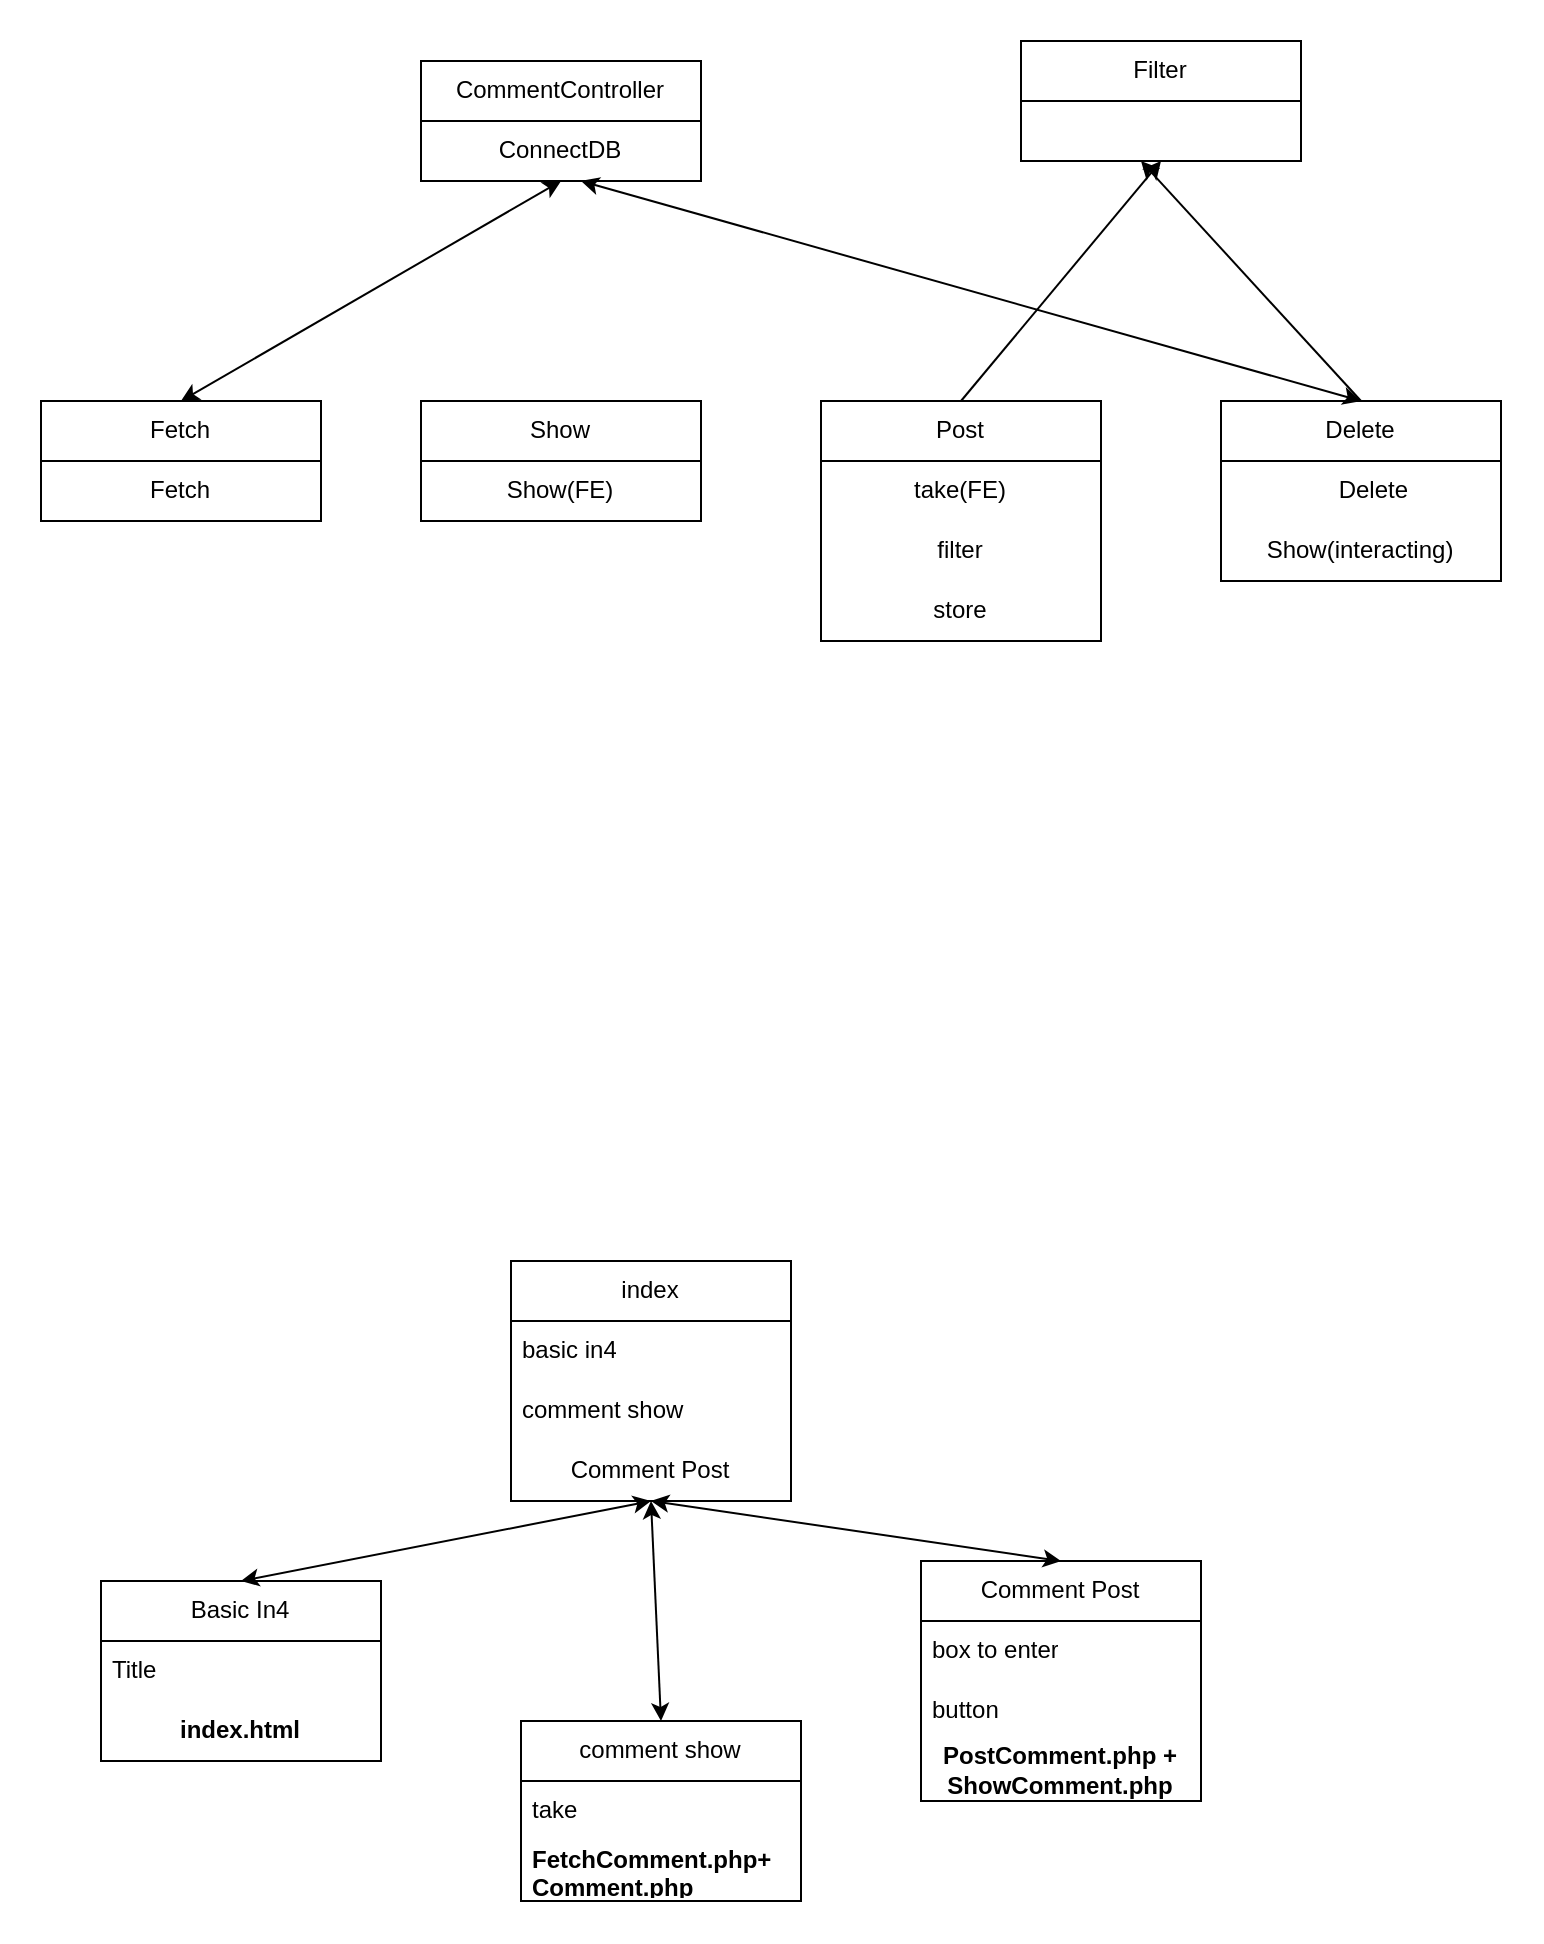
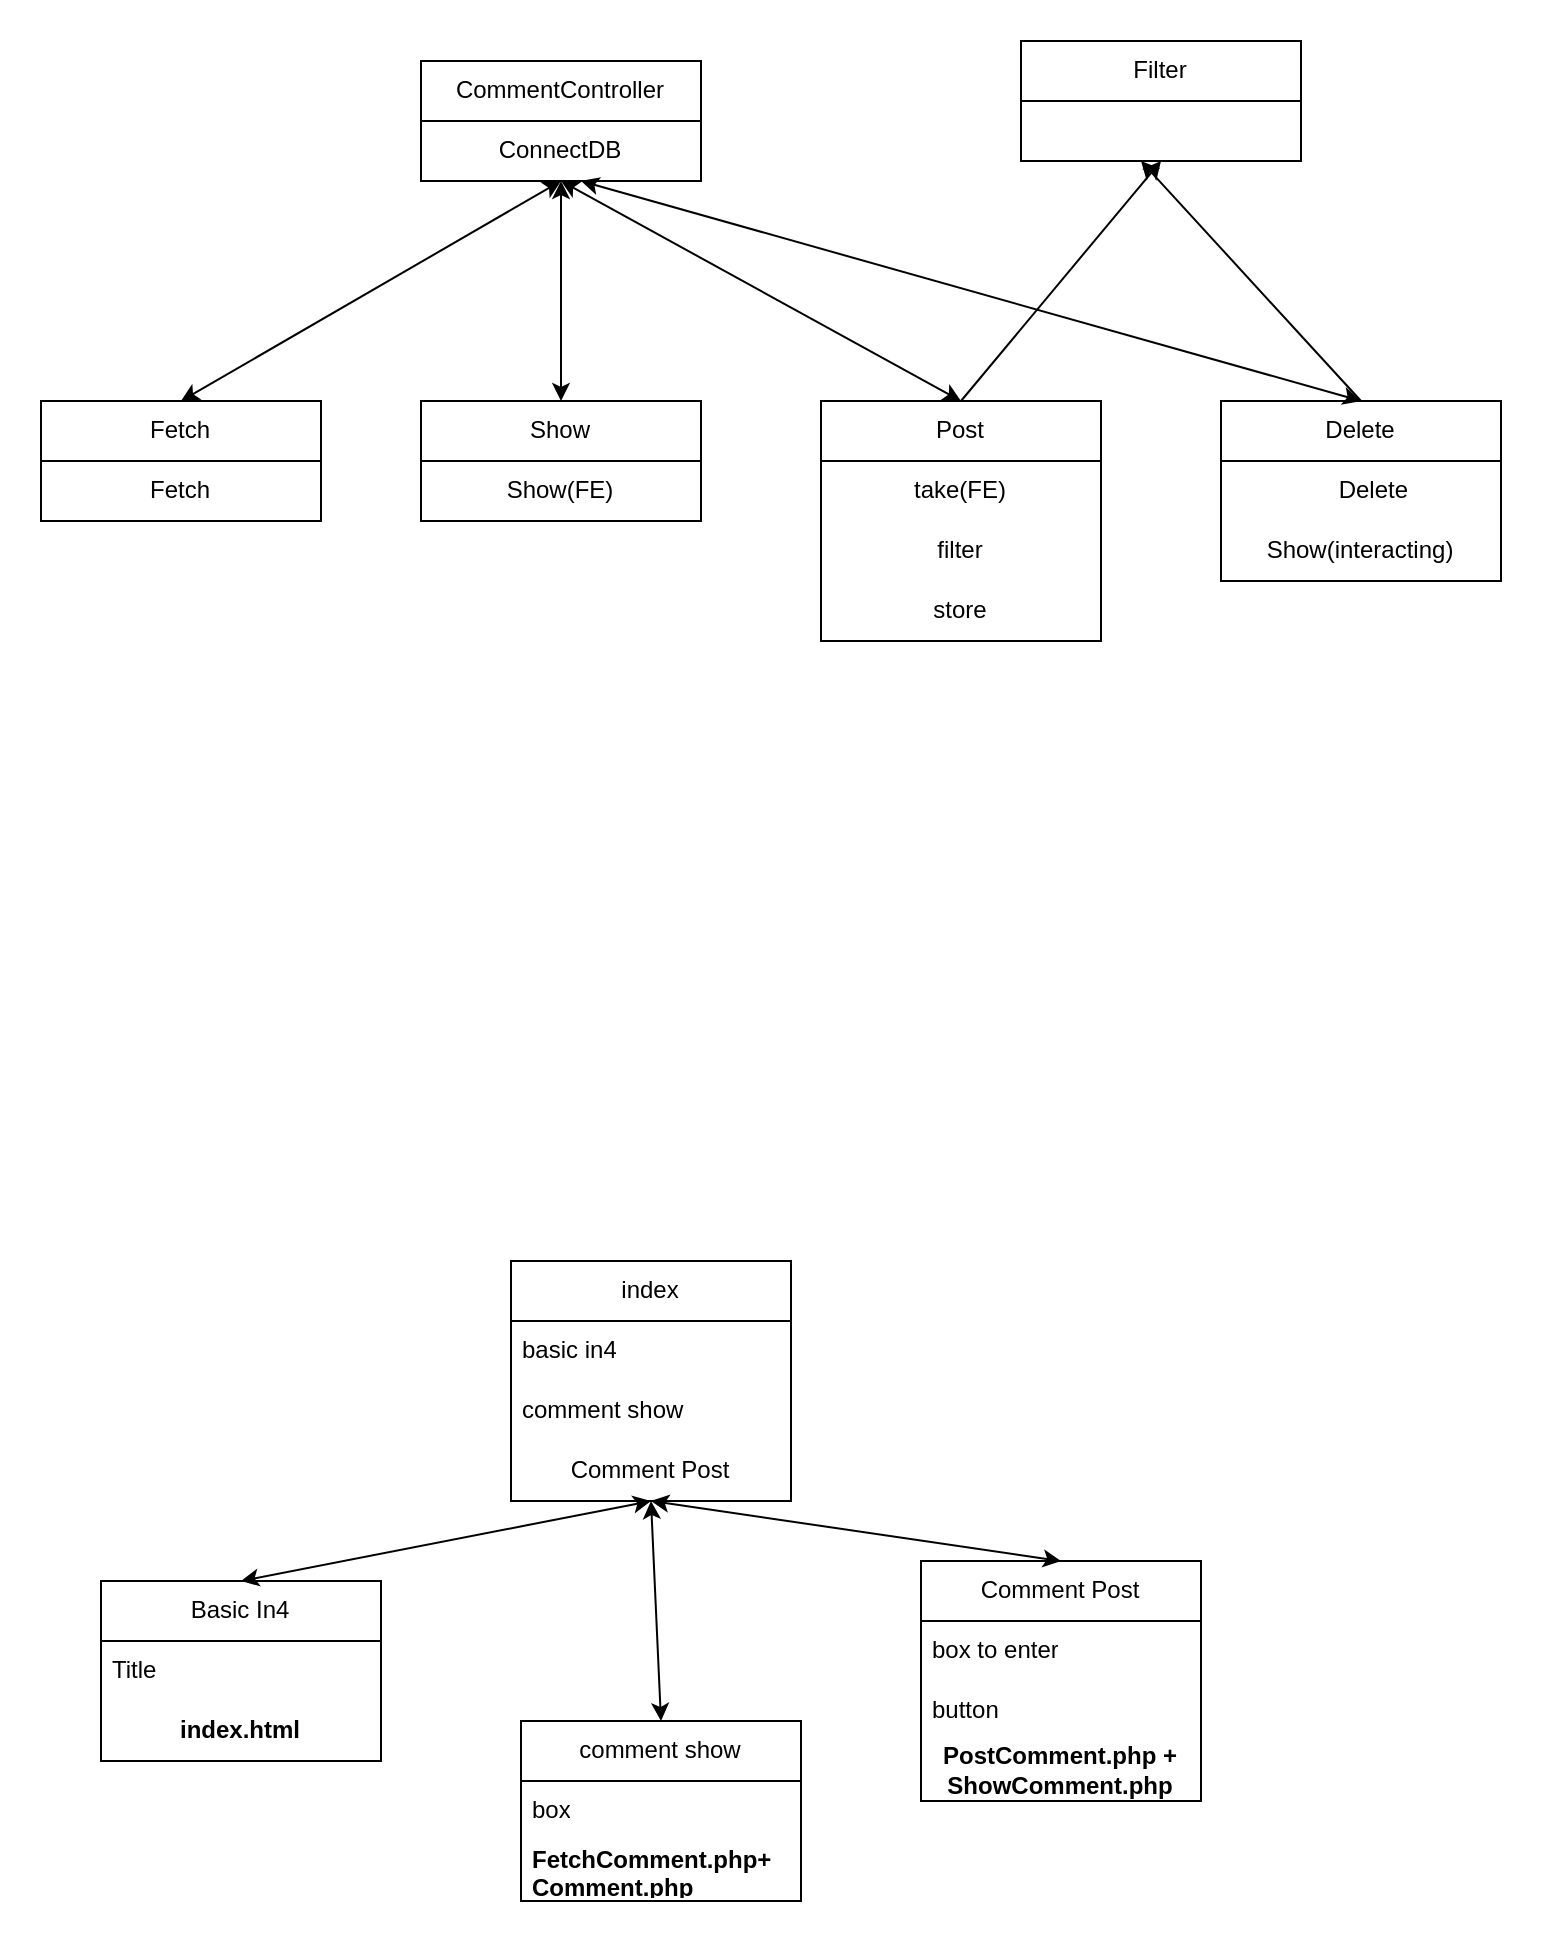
  <mxCell id="0" />
  <mxCell id="1" parent="0" />
  <mxCell id="2" value="CommentController" style="swimlane;fontStyle=0;childLayout=stackLayout;horizontal=1;startSize=30;horizontalStack=0;resizeParent=1;resizeParentMax=0;resizeLast=0;collapsible=1;marginBottom=0;whiteSpace=wrap;html=1;" parent="1" vertex="1"><mxGeometry x="210" y="30" width="140" height="60" as="geometry"><mxRectangle x="360" y="70" width="140" height="30" as="alternateBounds" /></mxGeometry></mxCell>
  <mxCell id="3" value="ConnectDB" style="text;html=1;strokeColor=none;fillColor=none;align=center;verticalAlign=middle;whiteSpace=wrap;rounded=0;" parent="2" vertex="1"><mxGeometry y="30" width="140" height="30" as="geometry" /></mxCell>
  <mxCell id="4" value="Fetch" style="swimlane;fontStyle=0;childLayout=stackLayout;horizontal=1;startSize=30;horizontalStack=0;resizeParent=1;resizeParentMax=0;resizeLast=0;collapsible=1;marginBottom=0;whiteSpace=wrap;html=1;" parent="1" vertex="1"><mxGeometry x="20" y="200" width="140" height="60" as="geometry" /></mxCell>
  <mxCell id="5" value="Fetch" style="text;html=1;strokeColor=none;fillColor=none;align=center;verticalAlign=middle;whiteSpace=wrap;rounded=0;" parent="4" vertex="1"><mxGeometry y="30" width="140" height="30" as="geometry" /></mxCell>
  <mxCell id="6" value="Post" style="swimlane;fontStyle=0;childLayout=stackLayout;horizontal=1;startSize=30;horizontalStack=0;resizeParent=1;resizeParentMax=0;resizeLast=0;collapsible=1;marginBottom=0;whiteSpace=wrap;html=1;" parent="1" vertex="1"><mxGeometry x="410" y="200" width="140" height="120" as="geometry" /></mxCell>
  <mxCell id="7" value="take(FE)" style="text;html=1;strokeColor=none;fillColor=none;align=center;verticalAlign=middle;whiteSpace=wrap;rounded=0;" parent="6" vertex="1"><mxGeometry y="30" width="140" height="30" as="geometry" /></mxCell>
  <mxCell id="8" value="filter" style="text;html=1;strokeColor=none;fillColor=none;align=center;verticalAlign=middle;whiteSpace=wrap;rounded=0;" parent="6" vertex="1"><mxGeometry y="60" width="140" height="30" as="geometry" /></mxCell>
  <mxCell id="9" value="store" style="text;html=1;strokeColor=none;fillColor=none;align=center;verticalAlign=middle;whiteSpace=wrap;rounded=0;" parent="6" vertex="1"><mxGeometry y="90" width="140" height="30" as="geometry" /></mxCell>
  <mxCell id="10" value="Show" style="swimlane;fontStyle=0;childLayout=stackLayout;horizontal=1;startSize=30;horizontalStack=0;resizeParent=1;resizeParentMax=0;resizeLast=0;collapsible=1;marginBottom=0;whiteSpace=wrap;html=1;" parent="1" vertex="1"><mxGeometry x="210" y="200" width="140" height="60" as="geometry" /></mxCell>
  <mxCell id="11" value="Show(FE)" style="text;html=1;strokeColor=none;fillColor=none;align=center;verticalAlign=middle;whiteSpace=wrap;rounded=0;" parent="10" vertex="1"><mxGeometry y="30" width="140" height="30" as="geometry" /></mxCell>
+ <mxCell id="12" value="" style="endArrow=classic;startArrow=classic;html=1;rounded=0;entryX=0.5;entryY=1;entryDx=0;entryDy=0;exitX=0.5;exitY=0;exitDx=0;exitDy=0;" parent="1" source="10" target="3" edge="1"><mxGeometry width="50" height="50" relative="1" as="geometry"><mxPoint x="250" y="320" as="sourcePoint" /><mxPoint x="300" y="270" as="targetPoint" /></mxGeometry></mxCell>
  <mxCell id="13" value="" style="endArrow=classic;startArrow=classic;html=1;rounded=0;entryX=0.5;entryY=1;entryDx=0;entryDy=0;exitX=0.5;exitY=0;exitDx=0;exitDy=0;" parent="1" source="4" target="3" edge="1"><mxGeometry width="50" height="50" relative="1" as="geometry"><mxPoint x="250" y="320" as="sourcePoint" /><mxPoint x="300" y="270" as="targetPoint" /></mxGeometry></mxCell>
+ <mxCell id="14" value="" style="endArrow=classic;startArrow=classic;html=1;rounded=0;entryX=0.5;entryY=1;entryDx=0;entryDy=0;exitX=0.5;exitY=0;exitDx=0;exitDy=0;" parent="1" source="6" target="3" edge="1"><mxGeometry width="50" height="50" relative="1" as="geometry"><mxPoint x="250" y="320" as="sourcePoint" /><mxPoint x="300" y="270" as="targetPoint" /></mxGeometry></mxCell>
  <mxCell id="15" value="index" style="swimlane;fontStyle=0;childLayout=stackLayout;horizontal=1;startSize=30;horizontalStack=0;resizeParent=1;resizeParentMax=0;resizeLast=0;collapsible=1;marginBottom=0;whiteSpace=wrap;html=1;" parent="1" vertex="1"><mxGeometry x="255" y="630" width="140" height="120" as="geometry" /></mxCell>
  <mxCell id="16" value="basic in4" style="text;strokeColor=none;fillColor=none;align=left;verticalAlign=middle;spacingLeft=4;spacingRight=4;overflow=hidden;points=[[0,0.5],[1,0.5]];portConstraint=eastwest;rotatable=0;whiteSpace=wrap;html=1;" parent="15" vertex="1"><mxGeometry y="30" width="140" height="30" as="geometry" /></mxCell>
  <mxCell id="17" value="comment show" style="text;strokeColor=none;fillColor=none;align=left;verticalAlign=middle;spacingLeft=4;spacingRight=4;overflow=hidden;points=[[0,0.5],[1,0.5]];portConstraint=eastwest;rotatable=0;whiteSpace=wrap;html=1;" parent="15" vertex="1"><mxGeometry y="60" width="140" height="30" as="geometry" /></mxCell>
  <mxCell id="18" value="Comment Post" style="text;html=1;strokeColor=none;fillColor=none;align=center;verticalAlign=middle;whiteSpace=wrap;rounded=0;" parent="15" vertex="1"><mxGeometry y="90" width="140" height="30" as="geometry" /></mxCell>
  <mxCell id="19" value="Basic In4" style="swimlane;fontStyle=0;childLayout=stackLayout;horizontal=1;startSize=30;horizontalStack=0;resizeParent=1;resizeParentMax=0;resizeLast=0;collapsible=1;marginBottom=0;whiteSpace=wrap;html=1;" parent="1" vertex="1"><mxGeometry x="50" y="790" width="140" height="90" as="geometry" /></mxCell>
  <mxCell id="20" value="Title" style="text;strokeColor=none;fillColor=none;align=left;verticalAlign=middle;spacingLeft=4;spacingRight=4;overflow=hidden;points=[[0,0.5],[1,0.5]];portConstraint=eastwest;rotatable=0;whiteSpace=wrap;html=1;" parent="19" vertex="1"><mxGeometry y="30" width="140" height="30" as="geometry" /></mxCell>
  <mxCell id="21" value="&lt;b&gt;index.html&lt;/b&gt;" style="text;html=1;strokeColor=none;fillColor=none;align=center;verticalAlign=middle;whiteSpace=wrap;rounded=0;" parent="19" vertex="1"><mxGeometry y="60" width="140" height="30" as="geometry" /></mxCell>
  <mxCell id="22" value="comment show" style="swimlane;fontStyle=0;childLayout=stackLayout;horizontal=1;startSize=30;horizontalStack=0;resizeParent=1;resizeParentMax=0;resizeLast=0;collapsible=1;marginBottom=0;whiteSpace=wrap;html=1;" parent="1" vertex="1"><mxGeometry x="260" y="860" width="140" height="90" as="geometry" /></mxCell>
- <mxCell id="23" value="take" style="text;strokeColor=none;fillColor=none;align=left;verticalAlign=middle;spacingLeft=4;spacingRight=4;overflow=hidden;points=[[0,0.5],[1,0.5]];portConstraint=eastwest;rotatable=0;whiteSpace=wrap;html=1;" parent="22" vertex="1"><mxGeometry y="30" width="140" height="30" as="geometry" /></mxCell>
+ <mxCell id="23" value="box" style="text;strokeColor=none;fillColor=none;align=left;verticalAlign=middle;spacingLeft=4;spacingRight=4;overflow=hidden;points=[[0,0.5],[1,0.5]];portConstraint=eastwest;rotatable=0;whiteSpace=wrap;html=1;" parent="22" vertex="1"><mxGeometry y="30" width="140" height="30" as="geometry" /></mxCell>
  <mxCell id="24" value="&lt;b&gt;FetchComment.php+&lt;br&gt;Comment.php&lt;/b&gt;" style="text;strokeColor=none;fillColor=none;align=left;verticalAlign=middle;spacingLeft=4;spacingRight=4;overflow=hidden;points=[[0,0.5],[1,0.5]];portConstraint=eastwest;rotatable=0;whiteSpace=wrap;html=1;" parent="22" vertex="1"><mxGeometry y="60" width="140" height="30" as="geometry" /></mxCell>
  <mxCell id="25" value="" style="endArrow=classic;startArrow=classic;html=1;rounded=0;entryX=0.5;entryY=1;entryDx=0;entryDy=0;exitX=0.5;exitY=0;exitDx=0;exitDy=0;" parent="1" source="19" target="18" edge="1"><mxGeometry width="50" height="50" relative="1" as="geometry"><mxPoint x="280" y="830" as="sourcePoint" /><mxPoint x="330" y="780" as="targetPoint" /></mxGeometry></mxCell>
  <mxCell id="26" value="" style="endArrow=classic;startArrow=classic;html=1;rounded=0;entryX=0.5;entryY=1;entryDx=0;entryDy=0;exitX=0.5;exitY=0;exitDx=0;exitDy=0;" parent="1" source="22" target="18" edge="1"><mxGeometry width="50" height="50" relative="1" as="geometry"><mxPoint x="280" y="830" as="sourcePoint" /><mxPoint x="330" y="780" as="targetPoint" /></mxGeometry></mxCell>
  <mxCell id="27" value="Comment Post" style="swimlane;fontStyle=0;childLayout=stackLayout;horizontal=1;startSize=30;horizontalStack=0;resizeParent=1;resizeParentMax=0;resizeLast=0;collapsible=1;marginBottom=0;whiteSpace=wrap;html=1;" parent="1" vertex="1"><mxGeometry x="460" y="780" width="140" height="120" as="geometry" /></mxCell>
  <mxCell id="28" value="box to enter" style="text;strokeColor=none;fillColor=none;align=left;verticalAlign=middle;spacingLeft=4;spacingRight=4;overflow=hidden;points=[[0,0.5],[1,0.5]];portConstraint=eastwest;rotatable=0;whiteSpace=wrap;html=1;" parent="27" vertex="1"><mxGeometry y="30" width="140" height="30" as="geometry" /></mxCell>
  <mxCell id="29" value="button" style="text;strokeColor=none;fillColor=none;align=left;verticalAlign=middle;spacingLeft=4;spacingRight=4;overflow=hidden;points=[[0,0.5],[1,0.5]];portConstraint=eastwest;rotatable=0;whiteSpace=wrap;html=1;" parent="27" vertex="1"><mxGeometry y="60" width="140" height="30" as="geometry" /></mxCell>
  <mxCell id="30" value="&lt;b&gt;PostComment.php + ShowComment.php&lt;/b&gt;" style="text;html=1;strokeColor=none;fillColor=none;align=center;verticalAlign=middle;whiteSpace=wrap;rounded=0;" parent="27" vertex="1"><mxGeometry y="90" width="140" height="30" as="geometry" /></mxCell>
  <mxCell id="31" value="" style="endArrow=classic;startArrow=classic;html=1;rounded=0;entryX=0.5;entryY=1;entryDx=0;entryDy=0;exitX=0.5;exitY=0;exitDx=0;exitDy=0;" parent="1" source="27" target="18" edge="1"><mxGeometry width="50" height="50" relative="1" as="geometry"><mxPoint x="280" y="830" as="sourcePoint" /><mxPoint x="330" y="780" as="targetPoint" /></mxGeometry></mxCell>
  <mxCell id="32" value="Delete" style="swimlane;fontStyle=0;childLayout=stackLayout;horizontal=1;startSize=30;horizontalStack=0;resizeParent=1;resizeParentMax=0;resizeLast=0;collapsible=1;marginBottom=0;whiteSpace=wrap;html=1;" vertex="1" parent="1"><mxGeometry x="610" y="200" width="140" height="90" as="geometry" /></mxCell>
  <mxCell id="33" value="&amp;nbsp; &amp;nbsp; &amp;nbsp; &amp;nbsp; &amp;nbsp; &amp;nbsp; &lt;span style=&quot;white-space: pre;&quot;&gt;&#09;&lt;/span&gt;Delete" style="text;strokeColor=none;fillColor=none;align=left;verticalAlign=middle;spacingLeft=4;spacingRight=4;overflow=hidden;points=[[0,0.5],[1,0.5]];portConstraint=eastwest;rotatable=0;whiteSpace=wrap;html=1;" vertex="1" parent="32"><mxGeometry y="30" width="140" height="30" as="geometry" /></mxCell>
  <mxCell id="34" value="Show(interacting)" style="text;html=1;strokeColor=none;fillColor=none;align=center;verticalAlign=middle;whiteSpace=wrap;rounded=0;" vertex="1" parent="32"><mxGeometry y="60" width="140" height="30" as="geometry" /></mxCell>
  <mxCell id="35" value="" style="endArrow=classic;startArrow=classic;html=1;rounded=0;exitX=0.5;exitY=0;exitDx=0;exitDy=0;" edge="1" parent="1" source="32"><mxGeometry width="50" height="50" relative="1" as="geometry"><mxPoint x="360" y="220" as="sourcePoint" /><mxPoint x="290" y="90" as="targetPoint" /></mxGeometry></mxCell>
  <mxCell id="36" value="Filter" style="swimlane;fontStyle=0;childLayout=stackLayout;horizontal=1;startSize=30;horizontalStack=0;resizeParent=1;resizeParentMax=0;resizeLast=0;collapsible=1;marginBottom=0;whiteSpace=wrap;html=1;" vertex="1" parent="1"><mxGeometry x="510" y="20" width="140" height="60" as="geometry" /></mxCell>
  <mxCell id="37" value="" style="endArrow=classic;html=1;rounded=0;exitX=0.5;exitY=0;exitDx=0;exitDy=0;entryX=0.5;entryY=1;entryDx=0;entryDy=0;" edge="1" parent="1" source="6" target="36"><mxGeometry width="50" height="50" relative="1" as="geometry"><mxPoint x="370" y="270" as="sourcePoint" /><mxPoint x="420" y="220" as="targetPoint" /></mxGeometry></mxCell>
  <mxCell id="38" value="" style="endArrow=classic;html=1;rounded=0;" edge="1" parent="1"><mxGeometry width="50" height="50" relative="1" as="geometry"><mxPoint x="680" y="200" as="sourcePoint" /><mxPoint x="570" y="80" as="targetPoint" /></mxGeometry></mxCell>
